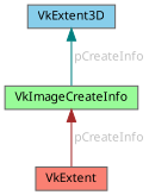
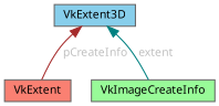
  digraph {
    fontname="Noto Sans"
    node [color=gray40 fontname="Noto Sans" fontsize=10 shape=box style=filled]
    edge [dir=back fontcolor=grey fontname="Noto Sans" fontsize=10 labelfontname=Helvetica labelfontsize=10 style=solid]
    n1 [fillcolor=salmon fontcolor=black height=0.2 label=VkExtent width=0.4]
    n2 [fillcolor=palegreen height=0.2 label=VkImageCreateInfo width=0.4]
    n3 [fillcolor=skyblue height=0.2 label=VkExtent3D width=0.4]
-   n2 -> n1 [color=brown label=" pCreateInfo"]
-   n3 -> n2 [color=teal label=" pCreateInfo"]
+   n3 -> n1 [color=brown label=" pCreateInfo"]
+   n3 -> n2 [color=teal label=" extent"]
  }
